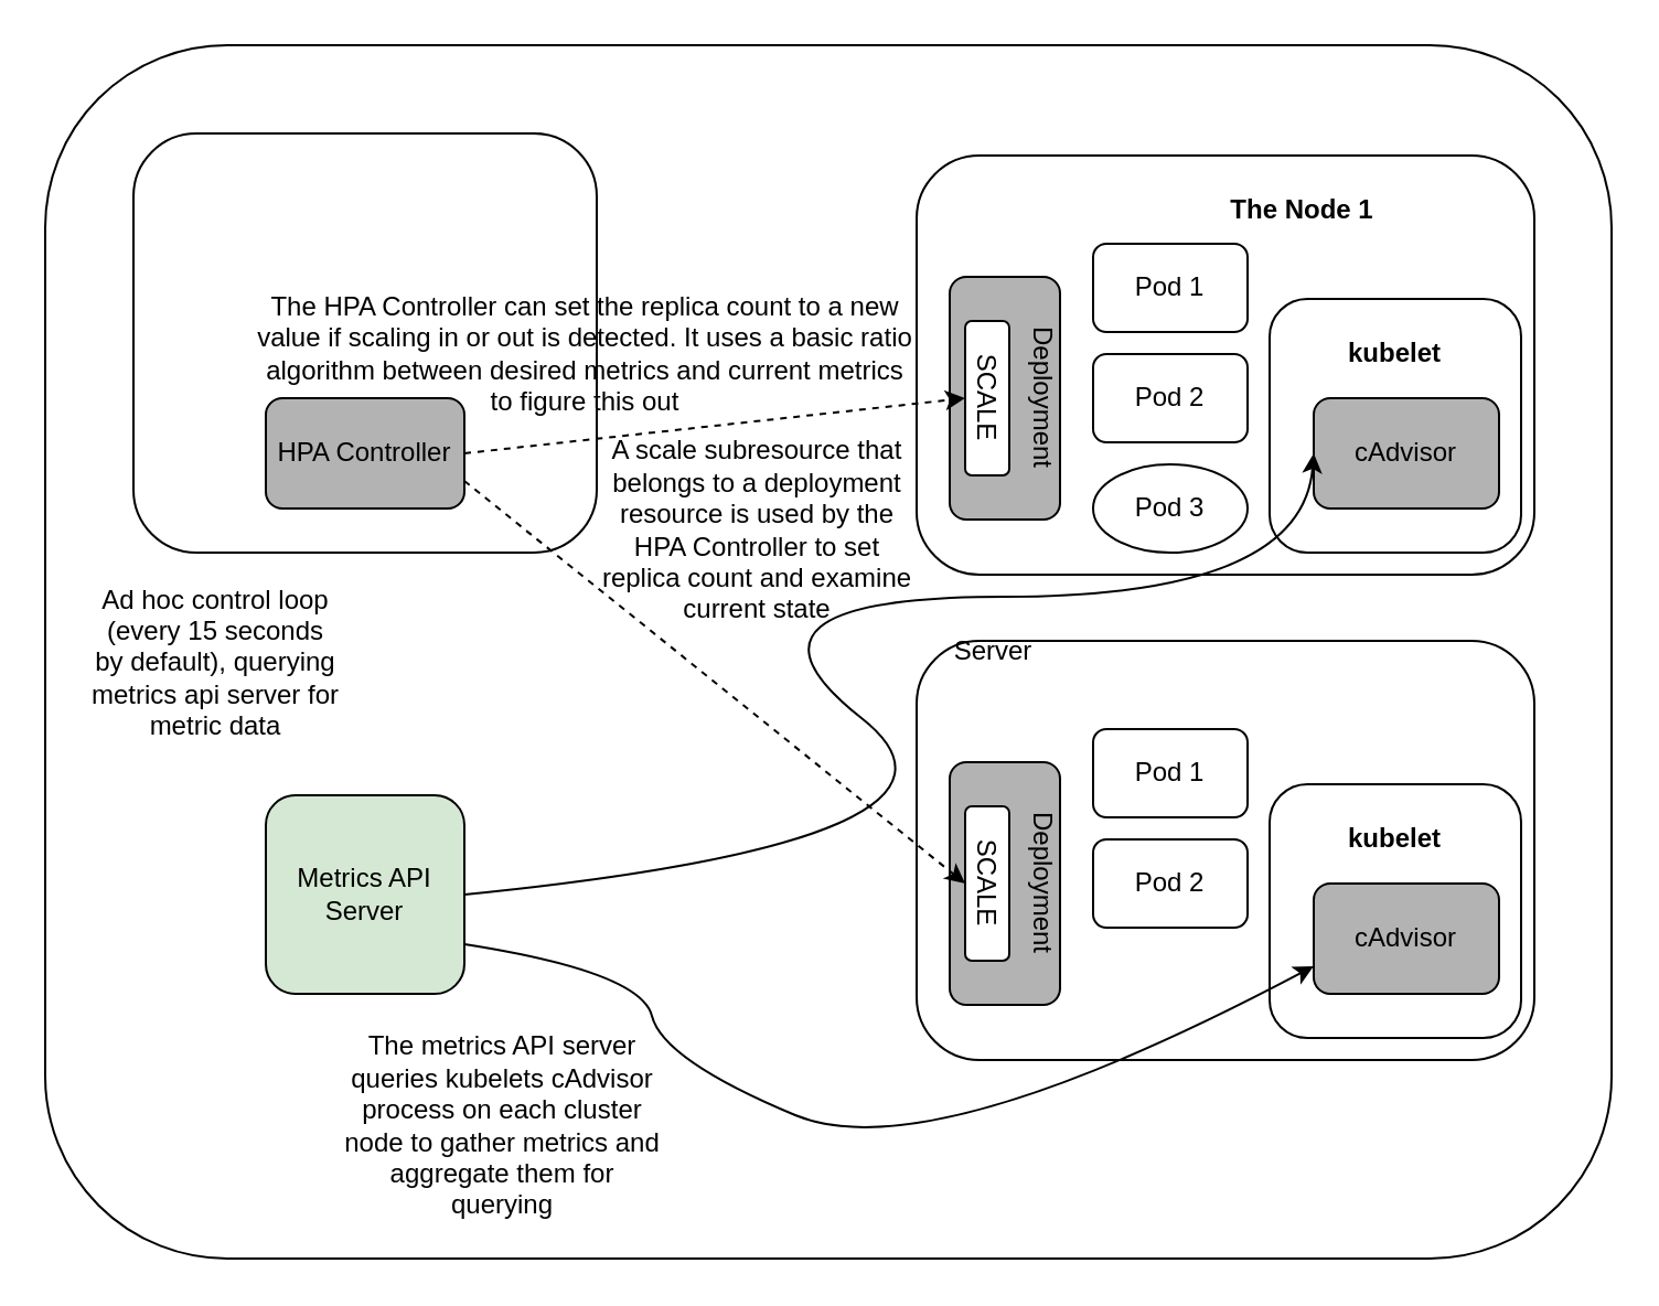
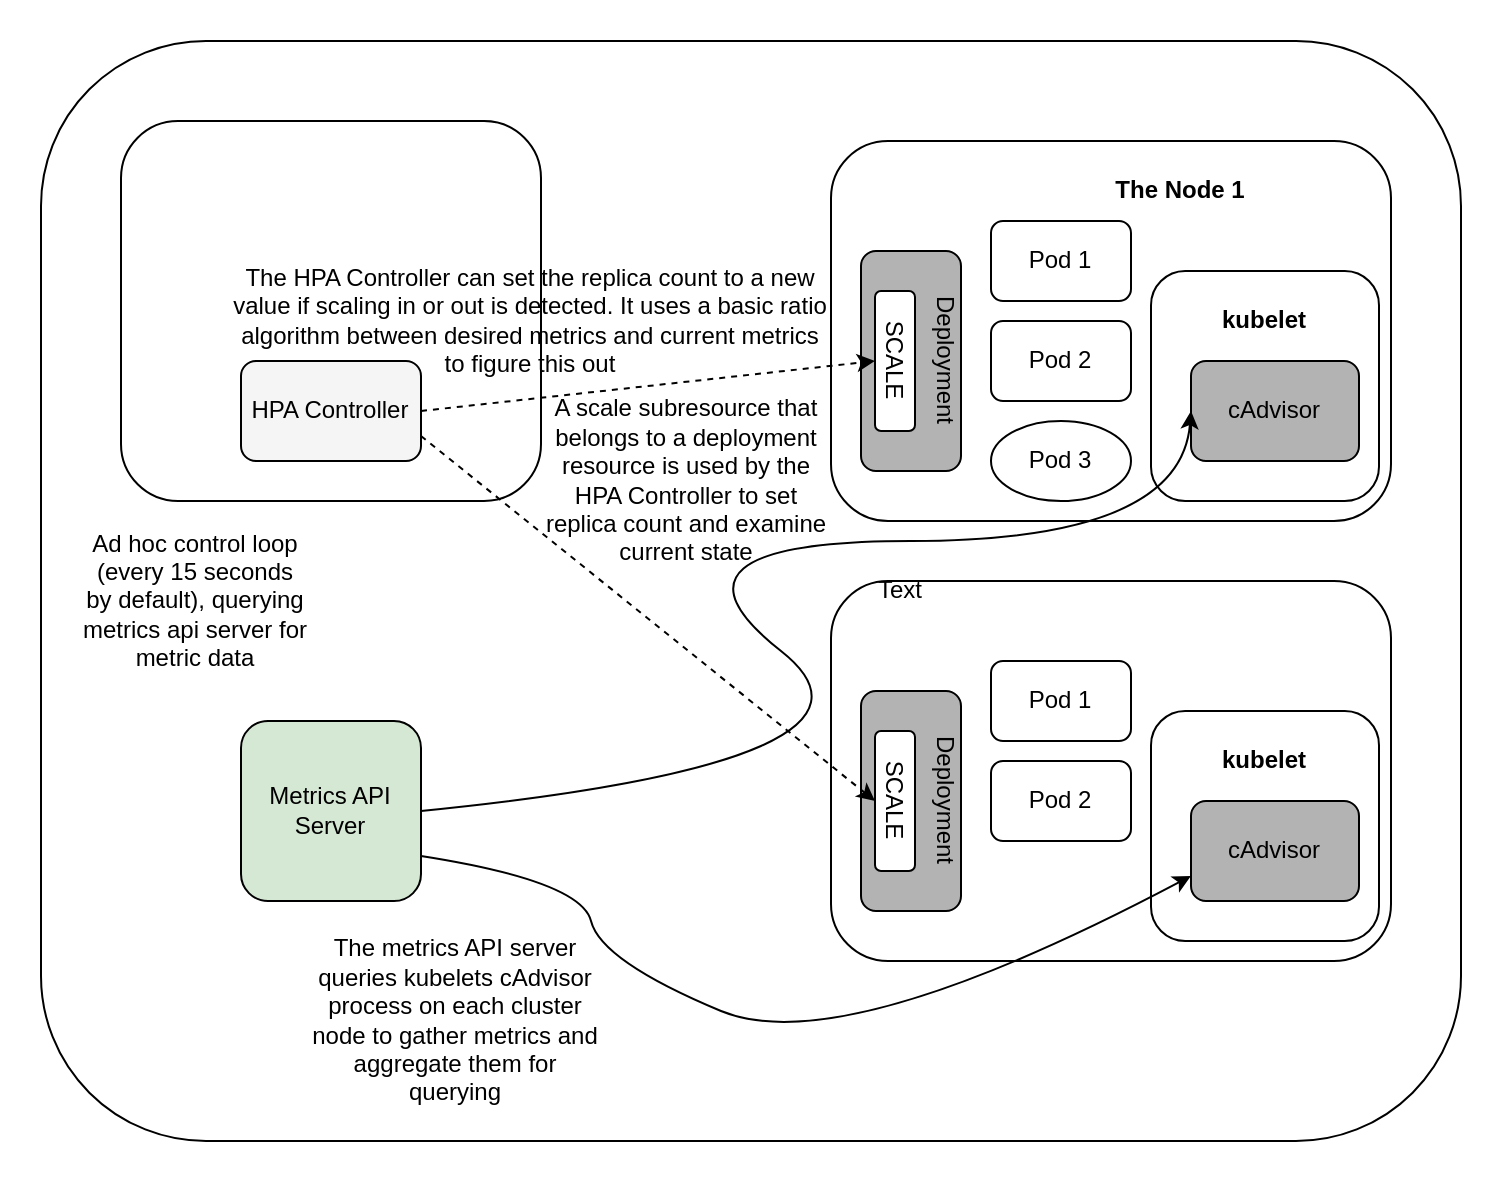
  <mxCell id="0" />
  <mxCell id="1" parent="0" />
  <mxCell id="2" value="" style="rounded=1;whiteSpace=wrap;html=1;" vertex="1" parent="1"><mxGeometry x="60" y="60" width="210" height="190" as="geometry" /></mxCell>
- <mxCell id="3" value="HPA Controller" style="rounded=1;whiteSpace=wrap;html=1;fillColor=#B3B3B3;" vertex="1" parent="1"><mxGeometry x="120" y="180" width="90" height="50" as="geometry" /></mxCell>
+ <mxCell id="3" value="HPA Controller" style="rounded=1;whiteSpace=wrap;html=1;fillColor=#f5f5f5;" vertex="1" parent="1"><mxGeometry x="120" y="180" width="90" height="50" as="geometry" /></mxCell>
  <mxCell id="4" value="Ad hoc control loop (every 15 seconds by default), querying metrics api server for metric data" style="text;html=1;strokeColor=none;fillColor=none;align=center;verticalAlign=middle;whiteSpace=wrap;rounded=0;" vertex="1" parent="1"><mxGeometry x="40" y="260" width="115" height="80" as="geometry" /></mxCell>
  <mxCell id="5" value="" style="rounded=1;whiteSpace=wrap;html=1;" vertex="1" parent="1"><mxGeometry x="415" y="70" width="280" height="190" as="geometry" /></mxCell>
  <mxCell id="6" value="&lt;b&gt;The Node 1&lt;/b&gt;" style="text;html=1;strokeColor=none;fillColor=none;align=center;verticalAlign=middle;whiteSpace=wrap;rounded=0;" vertex="1" parent="1"><mxGeometry x="535" y="80" width="110" height="30" as="geometry" /></mxCell>
  <mxCell id="7" value="Pod 1" style="rounded=1;whiteSpace=wrap;html=1;" vertex="1" parent="1"><mxGeometry x="495" y="110" width="70" height="40" as="geometry" /></mxCell>
  <mxCell id="8" value="Pod 2" style="rounded=1;whiteSpace=wrap;html=1;" vertex="1" parent="1"><mxGeometry x="495" y="160" width="70" height="40" as="geometry" /></mxCell>
  <mxCell id="9" value="Pod 3" style="ellipse;whiteSpace=wrap;html=1;" vertex="1" parent="1"><mxGeometry x="495" y="210" width="70" height="40" as="geometry" /></mxCell>
  <mxCell id="10" value="" style="rounded=1;whiteSpace=wrap;html=1;" vertex="1" parent="1"><mxGeometry x="575" y="135" width="114" height="115" as="geometry" /></mxCell>
  <mxCell id="11" value="&lt;b&gt;kubelet&lt;/b&gt;" style="text;html=1;strokeColor=none;fillColor=none;align=center;verticalAlign=middle;whiteSpace=wrap;rounded=0;" vertex="1" parent="1"><mxGeometry x="595" y="150" width="74" height="20" as="geometry" /></mxCell>
  <mxCell id="12" value="cAdvisor" style="rounded=1;whiteSpace=wrap;html=1;fillColor=#B3B3B3;" vertex="1" parent="1"><mxGeometry x="595" y="180" width="84" height="50" as="geometry" /></mxCell>
  <mxCell id="13" value="" style="rounded=1;whiteSpace=wrap;html=1;fillColor=#B3B3B3;rotation=90;" vertex="1" parent="1"><mxGeometry x="400" y="155" width="110" height="50" as="geometry" /></mxCell>
  <mxCell id="14" value="SCALE" style="rounded=1;whiteSpace=wrap;html=1;rotation=90;" vertex="1" parent="1"><mxGeometry x="412" y="170" width="70" height="20" as="geometry" /></mxCell>
  <mxCell id="15" value="Deployment" style="text;html=1;strokeColor=none;fillColor=none;align=center;verticalAlign=middle;whiteSpace=wrap;rounded=0;rotation=90;" vertex="1" parent="1"><mxGeometry x="415" y="170" width="115" height="20" as="geometry" /></mxCell>
  <mxCell id="16" value="" style="rounded=1;whiteSpace=wrap;html=1;" vertex="1" parent="1"><mxGeometry x="415" y="290" width="280" height="190" as="geometry" /></mxCell>
  <mxCell id="17" value="Pod 1" style="rounded=1;whiteSpace=wrap;html=1;" vertex="1" parent="1"><mxGeometry x="495" y="330" width="70" height="40" as="geometry" /></mxCell>
  <mxCell id="18" value="Pod 2" style="rounded=1;whiteSpace=wrap;html=1;" vertex="1" parent="1"><mxGeometry x="495" y="380" width="70" height="40" as="geometry" /></mxCell>
  <mxCell id="19" value="" style="rounded=1;whiteSpace=wrap;html=1;" vertex="1" parent="1"><mxGeometry x="575" y="355" width="114" height="115" as="geometry" /></mxCell>
  <mxCell id="20" value="&lt;b&gt;kubelet&lt;/b&gt;" style="text;html=1;strokeColor=none;fillColor=none;align=center;verticalAlign=middle;whiteSpace=wrap;rounded=0;" vertex="1" parent="1"><mxGeometry x="595" y="370" width="74" height="20" as="geometry" /></mxCell>
  <mxCell id="21" value="cAdvisor" style="rounded=1;whiteSpace=wrap;html=1;fillColor=#B3B3B3;" vertex="1" parent="1"><mxGeometry x="595" y="400" width="84" height="50" as="geometry" /></mxCell>
  <mxCell id="22" value="" style="rounded=1;whiteSpace=wrap;html=1;fillColor=#B3B3B3;rotation=90;" vertex="1" parent="1"><mxGeometry x="400" y="375" width="110" height="50" as="geometry" /></mxCell>
  <mxCell id="23" value="SCALE" style="rounded=1;whiteSpace=wrap;html=1;rotation=90;" vertex="1" parent="1"><mxGeometry x="412" y="390" width="70" height="20" as="geometry" /></mxCell>
  <mxCell id="24" value="Deployment" style="text;html=1;strokeColor=none;fillColor=none;align=center;verticalAlign=middle;whiteSpace=wrap;rounded=0;rotation=90;" vertex="1" parent="1"><mxGeometry x="415" y="390" width="115" height="20" as="geometry" /></mxCell>
  <mxCell id="25" value="Metrics API &lt;br&gt;Server" style="rounded=1;whiteSpace=wrap;html=1;fillColor=#d5e8d4;" vertex="1" parent="1"><mxGeometry x="120" y="360" width="90" height="90" as="geometry" /></mxCell>
  <mxCell id="26" value="" style="curved=1;endArrow=classic;html=1;rounded=0;entryX=0;entryY=0.5;entryDx=0;entryDy=0;exitX=1;exitY=0.5;exitDx=0;exitDy=0;" edge="1" parent="1" source="25" target="12"><mxGeometry width="50" height="50" relative="1" as="geometry"><mxPoint x="320" y="320" as="sourcePoint" /><mxPoint x="370" y="270" as="targetPoint" /><Array as="points"><mxPoint x="460" y="380" /><mxPoint x="320" y="270" /><mxPoint x="590" y="270" /></Array></mxGeometry></mxCell>
  <mxCell id="27" value="" style="curved=1;endArrow=classic;html=1;rounded=0;exitX=1;exitY=0.75;exitDx=0;exitDy=0;entryX=0;entryY=0.75;entryDx=0;entryDy=0;" edge="1" parent="1" source="25" target="21"><mxGeometry width="50" height="50" relative="1" as="geometry"><mxPoint x="240" y="440" as="sourcePoint" /><mxPoint x="290" y="390" as="targetPoint" /><Array as="points"><mxPoint x="290" y="440" /><mxPoint x="300" y="480" /><mxPoint x="420" y="530" /></Array></mxGeometry></mxCell>
  <mxCell id="28" value="" style="endArrow=classic;html=1;rounded=0;exitX=1;exitY=0.5;exitDx=0;exitDy=0;entryX=0.5;entryY=1;entryDx=0;entryDy=0;dashed=1;" edge="1" parent="1" source="3" target="14"><mxGeometry width="50" height="50" relative="1" as="geometry"><mxPoint x="800" y="-66" as="sourcePoint" /><mxPoint x="806" y="60" as="targetPoint" /></mxGeometry></mxCell>
  <mxCell id="29" value="" style="endArrow=classic;html=1;rounded=0;exitX=1;exitY=0.75;exitDx=0;exitDy=0;entryX=0.5;entryY=1;entryDx=0;entryDy=0;dashed=1;" edge="1" parent="1" source="3" target="23"><mxGeometry width="50" height="50" relative="1" as="geometry"><mxPoint x="220" y="215" as="sourcePoint" /><mxPoint x="447" y="190" as="targetPoint" /></mxGeometry></mxCell>
  <mxCell id="30" value="A scale subresource that belongs to a deployment resource is used by the HPA Controller to set replica count and examine current state" style="text;html=1;strokeColor=none;fillColor=none;align=center;verticalAlign=middle;whiteSpace=wrap;rounded=0;" vertex="1" parent="1"><mxGeometry x="270" y="180" width="146" height="120" as="geometry" /></mxCell>
  <mxCell id="31" value="The metrics API server queries kubelets cAdvisor process on each cluster node to gather metrics and aggregate them for querying" style="text;html=1;strokeColor=none;fillColor=none;align=center;verticalAlign=middle;whiteSpace=wrap;rounded=0;" vertex="1" parent="1"><mxGeometry x="155" y="460" width="145" height="100" as="geometry" /></mxCell>
  <mxCell id="32" value="The HPA Controller can set the replica count to a new value if scaling in or out is detected. It uses a basic ratio algorithm between desired metrics and current metrics to figure this out" style="text;html=1;strokeColor=none;fillColor=none;align=center;verticalAlign=middle;whiteSpace=wrap;rounded=0;" vertex="1" parent="1"><mxGeometry x="115" y="100" width="300" height="120" as="geometry" /></mxCell>
  <mxCell id="33" value="" style="rounded=1;whiteSpace=wrap;html=1;fillColor=none;" vertex="1" parent="1"><mxGeometry x="20" y="20" width="710" height="550" as="geometry" /></mxCell>
- <mxCell id="34" value="Server" style="text;html=1;strokeColor=none;fillColor=none;align=center;verticalAlign=middle;whiteSpace=wrap;rounded=0;" vertex="1" parent="1"><mxGeometry x="420" y="280" width="60" height="30" as="geometry" /></mxCell>
+ <mxCell id="34" value="Text" style="text;html=1;strokeColor=none;fillColor=none;align=center;verticalAlign=middle;whiteSpace=wrap;rounded=0;" vertex="1" parent="1"><mxGeometry x="420" y="280" width="60" height="30" as="geometry" /></mxCell>
